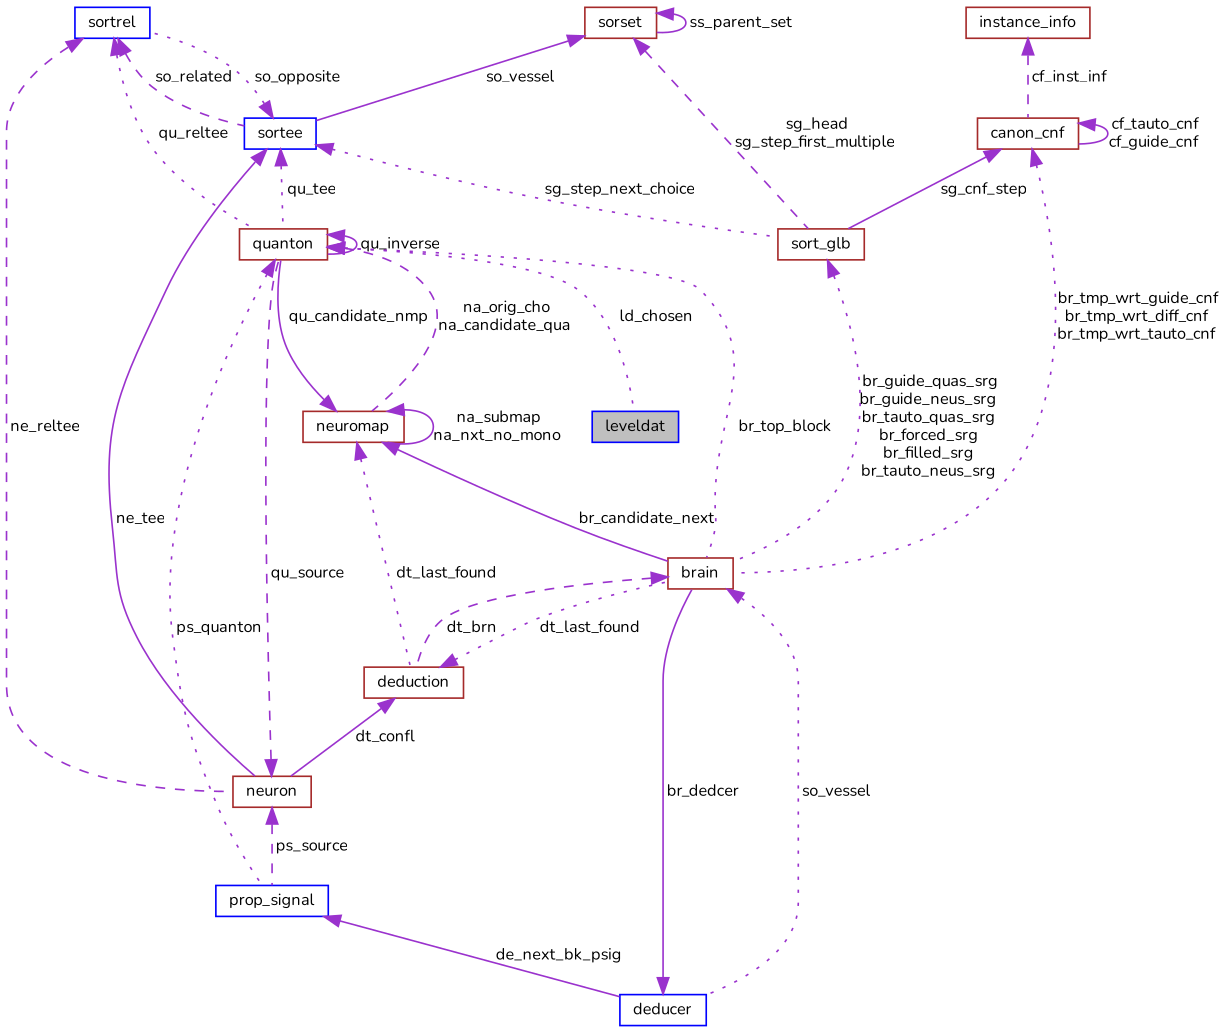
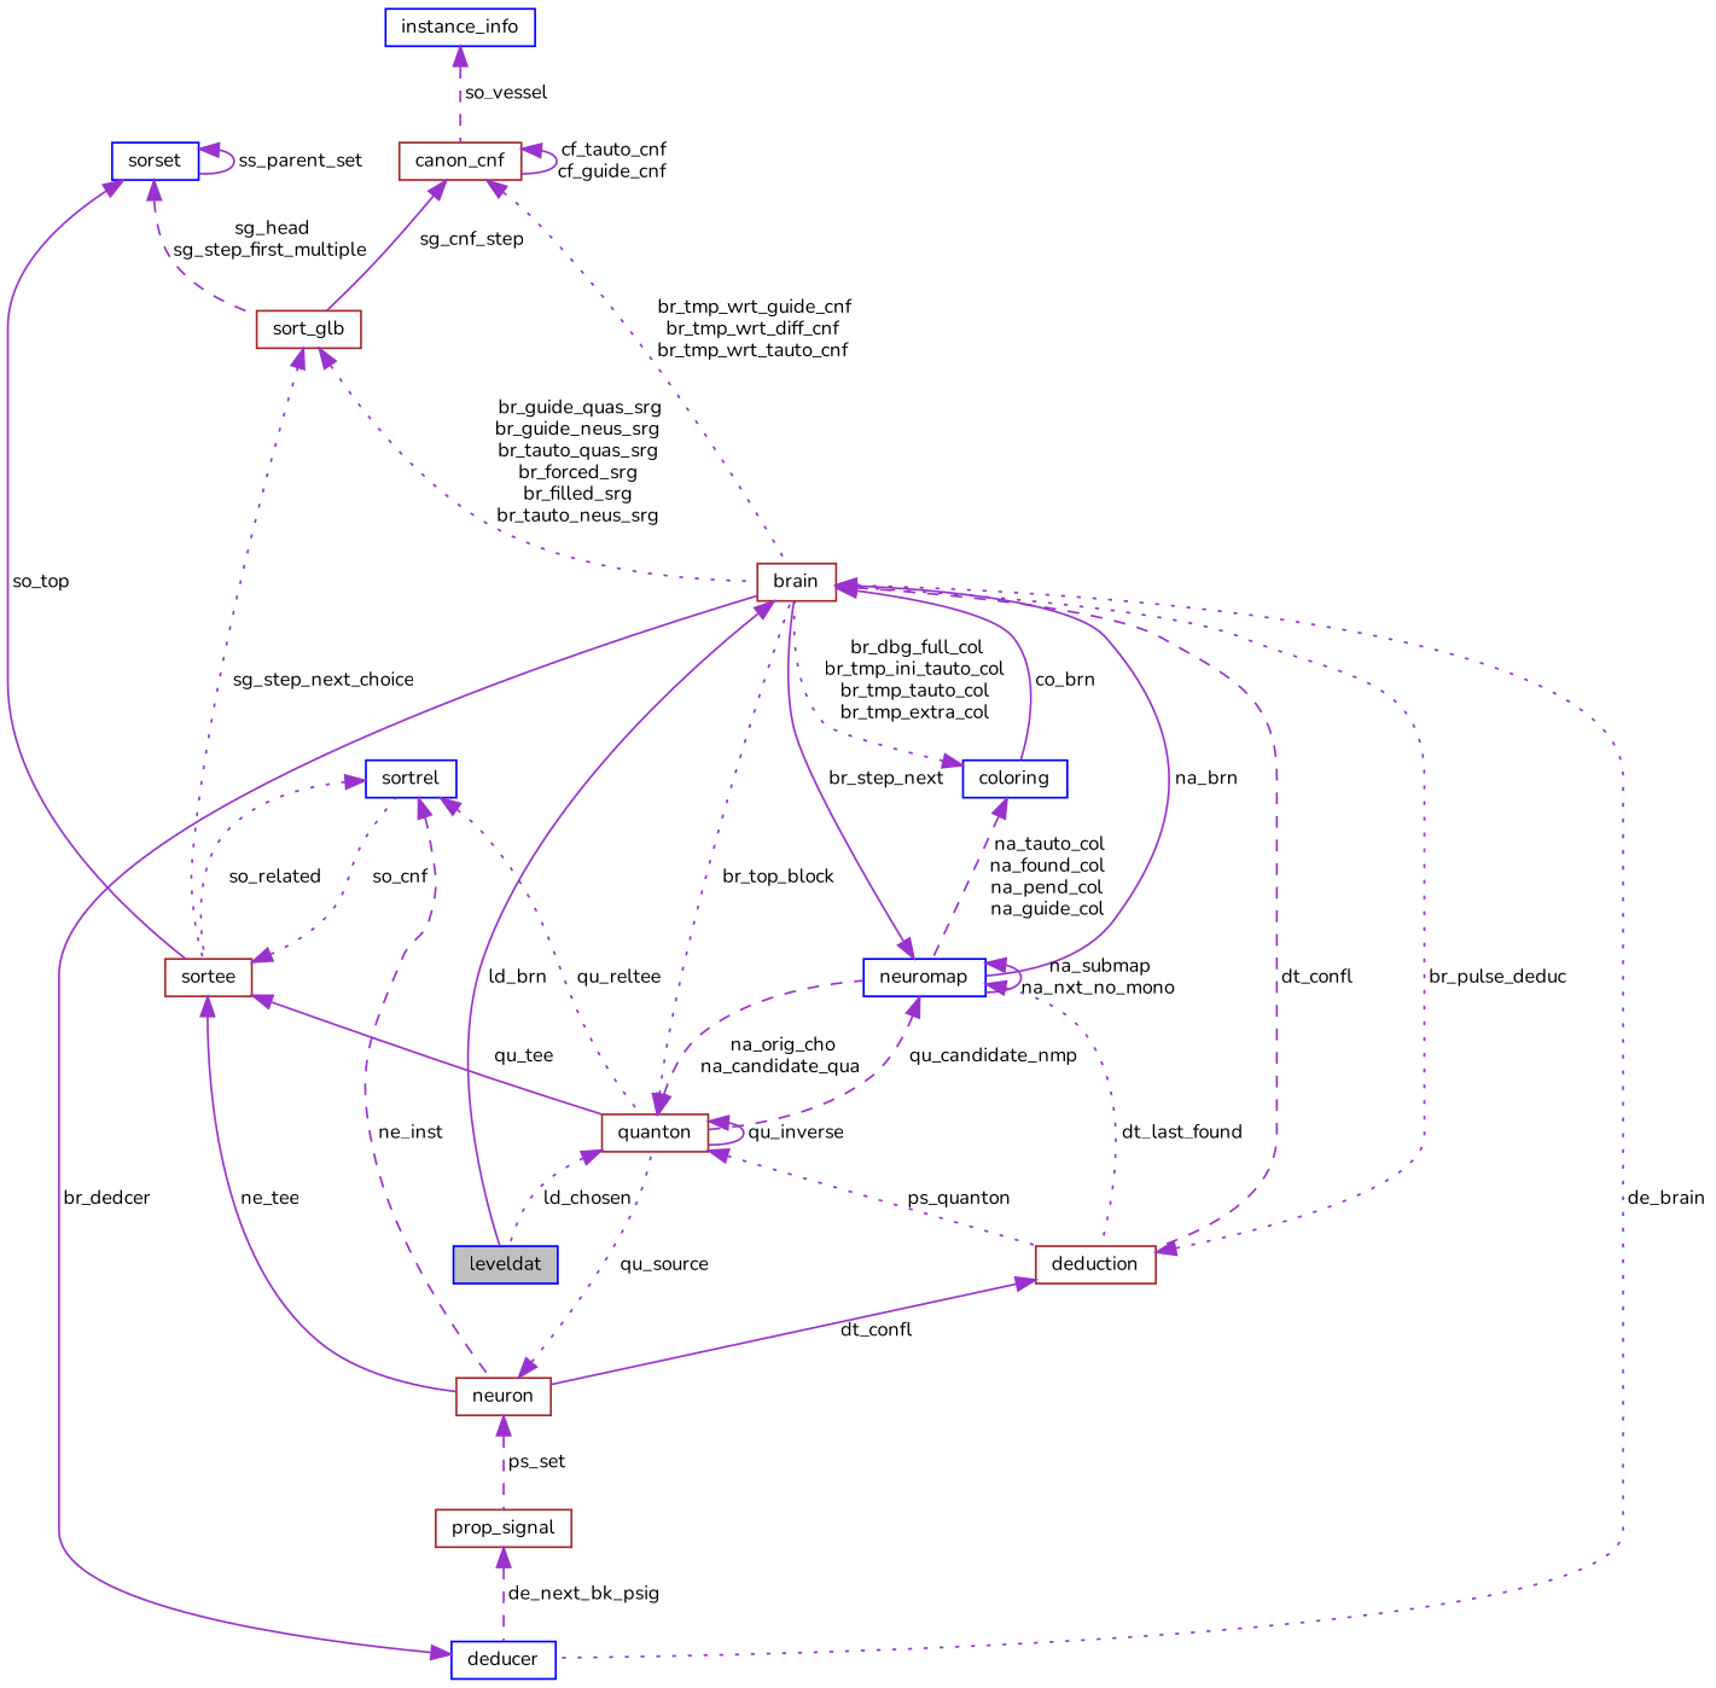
  digraph {
    fontname=Nunito
    node [color=brown fillcolor=white fontname=Nunito fontsize=10 shape=record style=filled]
    edge [color=darkorchid3 dir=back fontname=Nunito fontsize=10 labelfontname=Helvetica labelfontsize=10 style=solid]
    n1 [color=blue fillcolor=grey75 fontcolor=black height=0.2 label=leveldat width=0.4]
    n2 [height=0.2 label=brain width=0.4]
    n3 [color=blue height=0.2 label=deducer width=0.4]
-   n4 [height=0.2 label=neuromap width=0.4]
+   n4 [color=blue height=0.2 label=neuromap width=0.4]
+   n5 [color=blue height=0.2 label=coloring width=0.4]
    n6 [height=0.2 label=deduction width=0.4]
    n7 [height=0.2 label=quanton width=0.4]
    n8 [height=0.2 label=neuron width=0.4]
-   n9 [color=blue height=0.2 label=prop_signal width=0.4]
+   n9 [height=0.2 label=prop_signal width=0.4]
    n10 [color=blue height=0.2 label=sortrel width=0.4]
-   n11 [color=blue height=0.2 label=sortee width=0.4]
+   n11 [height=0.2 label=sortee width=0.4]
    n12 [height=0.2 label=sort_glb width=0.4]
-   n13 [height=0.2 label=sorset width=0.4]
+   n13 [color=blue height=0.2 label=sorset width=0.4]
    n14 [height=0.2 label=canon_cnf width=0.4]
-   n15 [height=0.2 label=instance_info width=0.4]
-   n2 -> n3 [label=" so_vessel" style=dotted]
-   n2 -> n6 [label=" dt_brn" style=dashed]
+   n15 [color=blue height=0.2 label=instance_info width=0.4]
+   n2 -> n1 [label=" ld_brn"]
+   n2 -> n3 [label=" de_brain" style=dotted]
+   n2 -> n4 [label=" na_brn"]
+   n2 -> n5 [label=" co_brn"]
+   n2 -> n6 [label=" dt_confl" style=dashed]
    n3 -> n2 [label=" br_dedcer"]
-   n4 -> n2 [label=" br_candidate_next"]
+   n4 -> n2 [label=" br_step_next"]
    n4 -> n4 [label=" na_submap\nna_nxt_no_mono"]
    n4 -> n6 [label=" dt_last_found" style=dotted]
-   n4 -> n7 [label=" qu_candidate_nmp"]
-   n6 -> n2 [label=" dt_last_found" style=dotted]
+   n4 -> n7 [label=" qu_candidate_nmp" style=dashed]
+   n5 -> n2 [label=" br_dbg_full_col\nbr_tmp_ini_tauto_col\nbr_tmp_tauto_col\nbr_tmp_extra_col" style=dotted]
+   n5 -> n4 [label=" na_tauto_col\nna_found_col\nna_pend_col\nna_guide_col" style=dashed]
+   n6 -> n2 [label=" br_pulse_deduc" style=dotted]
    n6 -> n8 [label=" dt_confl"]
    n7 -> n1 [label=" ld_chosen" style=dotted]
    n7 -> n2 [label=" br_top_block" style=dotted]
    n7 -> n4 [label=" na_orig_cho\nna_candidate_qua" style=dashed]
    n7 -> n7 [label=" qu_inverse"]
-   n7 -> n9 [label=" ps_quanton" style=dotted]
-   n8 -> n7 [label=" qu_source" style=dashed]
-   n8 -> n9 [label=" ps_source" style=dashed]
-   n9 -> n3 [label=" de_next_bk_psig"]
+   n7 -> n6 [label=" ps_quanton" style=dotted]
+   n8 -> n7 [label=" qu_source" style=dotted]
+   n8 -> n9 [label=" ps_set" style=dashed]
+   n9 -> n3 [label=" de_next_bk_psig" style=dashed]
    n10 -> n7 [label=" qu_reltee" style=dotted]
-   n10 -> n8 [label=" ne_reltee" style=dashed]
-   n10 -> n11 [label=" so_related" style=dashed]
-   n11 -> n7 [label=" qu_tee" style=dotted]
+   n10 -> n8 [label=" ne_inst" style=dashed]
+   n10 -> n11 [label=" so_related" style=dotted]
+   n11 -> n7 [label=" qu_tee"]
    n11 -> n8 [label=" ne_tee"]
-   n11 -> n10 [label=" so_opposite" style=dotted]
-   n11 -> n12 [label=" sg_step_next_choice" style=dotted]
+   n11 -> n10 [label=" so_cnf" style=dotted]
+   n12 -> n11 [label=" sg_step_next_choice" style=dotted]
    n12 -> n2 [label=" br_guide_quas_srg\nbr_guide_neus_srg\nbr_tauto_quas_srg\nbr_forced_srg\nbr_filled_srg\nbr_tauto_neus_srg" style=dotted]
-   n13 -> n11 [label=" so_vessel"]
+   n13 -> n11 [label=" so_top"]
    n13 -> n12 [label=" sg_head\nsg_step_first_multiple" style=dashed]
    n13 -> n13 [label=" ss_parent_set"]
    n14 -> n2 [label=" br_tmp_wrt_guide_cnf\nbr_tmp_wrt_diff_cnf\nbr_tmp_wrt_tauto_cnf" style=dotted]
    n14 -> n12 [label=" sg_cnf_step"]
    n14 -> n14 [label=" cf_tauto_cnf\ncf_guide_cnf"]
-   n15 -> n14 [label=" cf_inst_inf" style=dashed]
+   n15 -> n14 [label=" so_vessel" style=dashed]
  }
